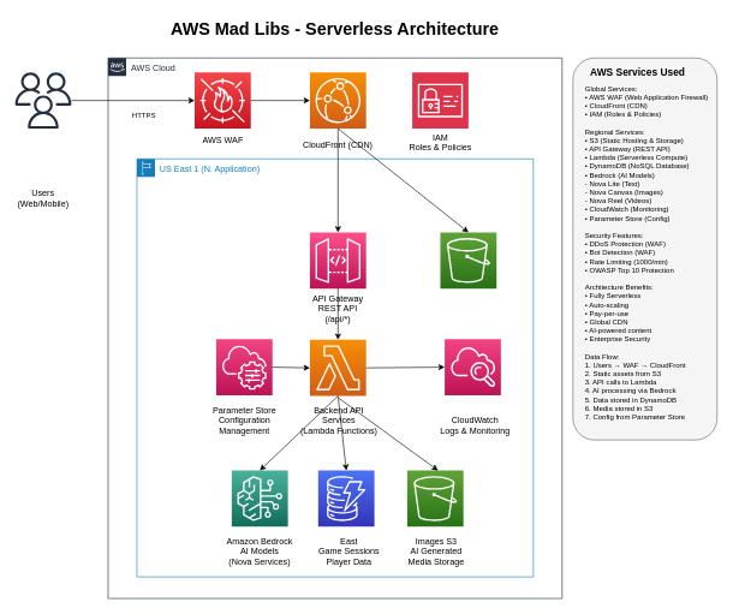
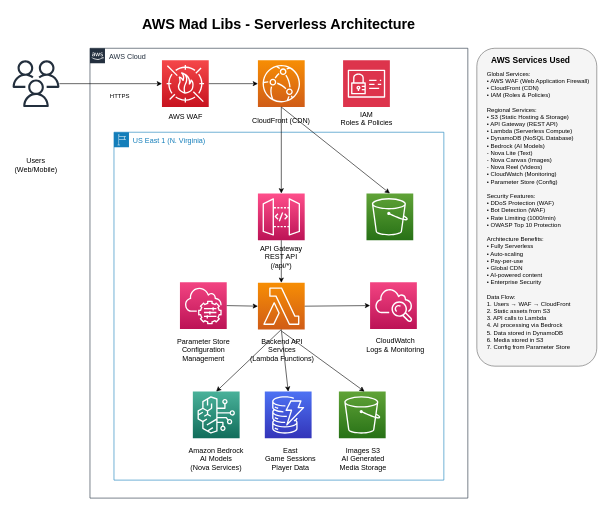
  <mxCell id="0" />
  <mxCell id="1" parent="0" />
  <mxCell id="2" value="AWS Mad Libs - Serverless Architecture" style="text;html=1;strokeColor=none;fillColor=none;align=center;verticalAlign=middle;whiteSpace=wrap;rounded=0;fontSize=24;fontStyle=1;" parent="1" vertex="1"><mxGeometry x="224" y="20" width="480" height="40" as="geometry" /></mxCell>
  <mxCell id="3" value="AWS Cloud" style="points=[[0,0],[0.25,0],[0.5,0],[0.75,0],[1,0],[1,0.25],[1,0.5],[1,0.75],[1,1],[0.75,1],[0.5,1],[0.25,1],[0,1],[0,0.75],[0,0.5],[0,0.25]];outlineConnect=0;gradientColor=none;html=1;whiteSpace=wrap;fontSize=12;fontStyle=0;container=1;pointerEvents=0;collapsible=0;recursiveResize=0;shape=mxgraph.aws4.group;grIcon=mxgraph.aws4.group_aws_cloud_alt;strokeColor=#232F3E;fillColor=none;verticalAlign=top;align=left;spacingLeft=30;fontColor=#232F3E;dashed=0;" parent="1" vertex="1"><mxGeometry x="149" y="80" width="630" height="750" as="geometry" /></mxCell>
- <mxCell id="4" value="US East 1 (N. Application)" style="points=[[0,0],[0.25,0],[0.5,0],[0.75,0],[1,0],[1,0.25],[1,0.5],[1,0.75],[1,1],[0.75,1],[0.5,1],[0.25,1],[0,1],[0,0.75],[0,0.5],[0,0.25]];outlineConnect=0;gradientColor=none;html=1;whiteSpace=wrap;fontSize=12;fontStyle=0;container=1;pointerEvents=0;collapsible=0;recursiveResize=0;shape=mxgraph.aws4.group;grIcon=mxgraph.aws4.group_region;strokeColor=#147EBA;fillColor=none;verticalAlign=top;align=left;spacingLeft=30;fontColor=#147EBA;dashed=0;" parent="3" vertex="1"><mxGeometry x="40" y="140" width="550" height="580" as="geometry" /></mxCell>
+ <mxCell id="4" value="US East 1 (N. Virginia)" style="points=[[0,0],[0.25,0],[0.5,0],[0.75,0],[1,0],[1,0.25],[1,0.5],[1,0.75],[1,1],[0.75,1],[0.5,1],[0.25,1],[0,1],[0,0.75],[0,0.5],[0,0.25]];outlineConnect=0;gradientColor=none;html=1;whiteSpace=wrap;fontSize=12;fontStyle=0;container=1;pointerEvents=0;collapsible=0;recursiveResize=0;shape=mxgraph.aws4.group;grIcon=mxgraph.aws4.group_region;strokeColor=#147EBA;fillColor=none;verticalAlign=top;align=left;spacingLeft=30;fontColor=#147EBA;dashed=0;" parent="3" vertex="1"><mxGeometry x="40" y="140" width="550" height="580" as="geometry" /></mxCell>
  <mxCell id="5" value="" style="sketch=0;points=[[0,0,0],[0.25,0,0],[0.5,0,0],[0.75,0,0],[1,0,0],[0,1,0],[0.25,1,0],[0.5,1,0],[0.75,1,0],[1,1,0],[0,0.25,0],[0,0.5,0],[0,0.75,0],[1,0.25,0],[1,0.5,0],[1,0.75,0]];outlineConnect=0;fontColor=#232F3E;gradientColor=#60A337;gradientDirection=north;fillColor=#277116;strokeColor=#ffffff;dashed=0;verticalLabelPosition=bottom;verticalAlign=top;align=center;html=1;fontSize=12;fontStyle=0;aspect=fixed;shape=mxgraph.aws4.resourceIcon;resIcon=mxgraph.aws4.s3;" parent="4" vertex="1"><mxGeometry x="421" y="102" width="78" height="78" as="geometry" /></mxCell>
  <mxCell id="6" value="" style="sketch=0;points=[[0,0,0],[0.25,0,0],[0.5,0,0],[0.75,0,0],[1,0,0],[0,1,0],[0.25,1,0],[0.5,1,0],[0.75,1,0],[1,1,0],[0,0.25,0],[0,0.5,0],[0,0.75,0],[1,0.25,0],[1,0.5,0],[1,0.75,0]];outlineConnect=0;fontColor=#232F3E;gradientColor=#FF4F8B;gradientDirection=north;fillColor=#BC1356;strokeColor=#ffffff;dashed=0;verticalLabelPosition=bottom;verticalAlign=top;align=center;html=1;fontSize=12;fontStyle=0;aspect=fixed;shape=mxgraph.aws4.resourceIcon;resIcon=mxgraph.aws4.api_gateway;" parent="4" vertex="1"><mxGeometry x="240" y="102" width="78" height="78" as="geometry" /></mxCell>
  <mxCell id="7" value="API Gateway&#10;REST API&#10;(/api/*)" style="text;html=1;strokeColor=none;fillColor=none;align=center;verticalAlign=middle;whiteSpace=wrap;rounded=0;" parent="4" vertex="1"><mxGeometry x="213" y="185" width="132" height="45" as="geometry" /></mxCell>
  <mxCell id="8" value="" style="sketch=0;points=[[0,0,0],[0.25,0,0],[0.5,0,0],[0.75,0,0],[1,0,0],[0,1,0],[0.25,1,0],[0.5,1,0],[0.75,1,0],[1,1,0],[0,0.25,0],[0,0.5,0],[0,0.75,0],[1,0.25,0],[1,0.5,0],[1,0.75,0]];outlineConnect=0;fontColor=#232F3E;gradientColor=#F78E04;gradientDirection=north;fillColor=#D05C17;strokeColor=#ffffff;dashed=0;verticalLabelPosition=bottom;verticalAlign=top;align=center;html=1;fontSize=12;fontStyle=0;aspect=fixed;shape=mxgraph.aws4.resourceIcon;resIcon=mxgraph.aws4.lambda;" parent="4" vertex="1"><mxGeometry x="240" y="251" width="78" height="78" as="geometry" /></mxCell>
  <mxCell id="9" value="" style="sketch=0;points=[[0,0,0],[0.25,0,0],[0.5,0,0],[0.75,0,0],[1,0,0],[0,1,0],[0.25,1,0],[0.5,1,0],[0.75,1,0],[1,1,0],[0,0.25,0],[0,0.5,0],[0,0.75,0],[1,0.25,0],[1,0.5,0],[1,0.75,0]];outlineConnect=0;fontColor=#232F3E;gradientColor=#4AB29A;gradientDirection=north;fillColor=#116D5B;strokeColor=#ffffff;dashed=0;verticalLabelPosition=bottom;verticalAlign=top;align=center;html=1;fontSize=12;fontStyle=0;aspect=fixed;shape=mxgraph.aws4.resourceIcon;resIcon=mxgraph.aws4.bedrock;" parent="4" vertex="1"><mxGeometry x="131.5" y="432.34" width="78" height="78" as="geometry" /></mxCell>
  <mxCell id="10" value="Amazon Bedrock&#10;AI Models&#10;(Nova Services)" style="text;html=1;strokeColor=none;fillColor=none;align=center;verticalAlign=middle;whiteSpace=wrap;rounded=0;" parent="4" vertex="1"><mxGeometry x="120" y="522.34" width="101" height="45" as="geometry" /></mxCell>
  <mxCell id="11" value="" style="sketch=0;points=[[0,0,0],[0.25,0,0],[0.5,0,0],[0.75,0,0],[1,0,0],[0,1,0],[0.25,1,0],[0.5,1,0],[0.75,1,0],[1,1,0],[0,0.25,0],[0,0.5,0],[0,0.75,0],[1,0.25,0],[1,0.5,0],[1,0.75,0]];outlineConnect=0;fontColor=#232F3E;gradientColor=#4D72F3;gradientDirection=north;fillColor=#3334B9;strokeColor=#ffffff;dashed=0;verticalLabelPosition=bottom;verticalAlign=top;align=center;html=1;fontSize=12;fontStyle=0;aspect=fixed;shape=mxgraph.aws4.resourceIcon;resIcon=mxgraph.aws4.dynamodb;" parent="4" vertex="1"><mxGeometry x="251.5" y="432.34" width="78" height="78" as="geometry" /></mxCell>
  <mxCell id="12" value="East&#10;Game Sessions&#10;Player Data" style="text;html=1;strokeColor=none;fillColor=none;align=center;verticalAlign=middle;whiteSpace=wrap;rounded=0;" parent="4" vertex="1"><mxGeometry x="224.5" y="522.34" width="139" height="45" as="geometry" /></mxCell>
  <mxCell id="13" value="" style="sketch=0;points=[[0,0,0],[0.25,0,0],[0.5,0,0],[0.75,0,0],[1,0,0],[0,1,0],[0.25,1,0],[0.5,1,0],[0.75,1,0],[1,1,0],[0,0.25,0],[0,0.5,0],[0,0.75,0],[1,0.25,0],[1,0.5,0],[1,0.75,0]];outlineConnect=0;fontColor=#232F3E;gradientColor=#60A337;gradientDirection=north;fillColor=#277116;strokeColor=#ffffff;dashed=0;verticalLabelPosition=bottom;verticalAlign=top;align=center;html=1;fontSize=12;fontStyle=0;aspect=fixed;shape=mxgraph.aws4.resourceIcon;resIcon=mxgraph.aws4.s3;" parent="4" vertex="1"><mxGeometry x="375" y="432.34" width="78" height="78" as="geometry" /></mxCell>
  <mxCell id="14" value="Images S3&#10;AI Generated&#10;Media Storage" style="text;html=1;strokeColor=none;fillColor=none;align=center;verticalAlign=middle;whiteSpace=wrap;rounded=0;" parent="4" vertex="1"><mxGeometry x="345.5" y="522.34" width="139" height="45" as="geometry" /></mxCell>
  <mxCell id="15" value="" style="sketch=0;points=[[0,0,0],[0.25,0,0],[0.5,0,0],[0.75,0,0],[1,0,0],[0,1,0],[0.25,1,0],[0.5,1,0],[0.75,1,0],[1,1,0],[0,0.25,0],[0,0.5,0],[0,0.75,0],[1,0.25,0],[1,0.5,0],[1,0.75,0]];outlineConnect=0;fontColor=#232F3E;gradientColor=#F34482;gradientDirection=north;fillColor=#BC1356;strokeColor=#ffffff;dashed=0;verticalLabelPosition=bottom;verticalAlign=top;align=center;html=1;fontSize=12;fontStyle=0;aspect=fixed;shape=mxgraph.aws4.resourceIcon;resIcon=mxgraph.aws4.cloudwatch;" parent="4" vertex="1"><mxGeometry x="427" y="250" width="78" height="78" as="geometry" /></mxCell>
- <mxCell id="16" value="CloudWatch&#10;Logs &amp; Monitoring" style="text;html=1;strokeColor=none;fillColor=none;align=center;verticalAlign=middle;whiteSpace=wrap;rounded=0;" parent="4" vertex="1"><mxGeometry x="410" y="355" width="119" height="30" as="geometry" /></mxCell>
+ <mxCell id="16" value="CloudWatch&#10;Logs &amp; Monitoring" style="text;html=1;strokeColor=none;fillColor=none;align=center;verticalAlign=middle;whiteSpace=wrap;rounded=0;" parent="4" vertex="1"><mxGeometry x="410" y="340" width="119" height="30" as="geometry" /></mxCell>
  <mxCell id="17" value="" style="sketch=0;points=[[0,0,0],[0.25,0,0],[0.5,0,0],[0.75,0,0],[1,0,0],[0,1,0],[0.25,1,0],[0.5,1,0],[0.75,1,0],[1,1,0],[0,0.25,0],[0,0.5,0],[0,0.75,0],[1,0.25,0],[1,0.5,0],[1,0.75,0]];outlineConnect=0;fontColor=#232F3E;gradientColor=#F34482;gradientDirection=north;fillColor=#BC1356;strokeColor=#ffffff;dashed=0;verticalLabelPosition=bottom;verticalAlign=top;align=center;html=1;fontSize=12;fontStyle=0;aspect=fixed;shape=mxgraph.aws4.resourceIcon;resIcon=mxgraph.aws4.systems_manager;" parent="4" vertex="1"><mxGeometry x="110" y="250" width="78" height="78" as="geometry" /></mxCell>
  <mxCell id="18" value="Parameter Store&#10;Configuration&#10;Management" style="text;html=1;strokeColor=none;fillColor=none;align=center;verticalAlign=middle;whiteSpace=wrap;rounded=0;" parent="4" vertex="1"><mxGeometry x="99.5" y="340" width="99" height="45" as="geometry" /></mxCell>
  <mxCell id="19" value="" style="endArrow=classic;html=1;rounded=0;exitX=0.5;exitY=1;exitDx=0;exitDy=0;entryX=0.5;entryY=0;entryDx=0;entryDy=0;exitPerimeter=0;entryPerimeter=0;" parent="4" source="6" target="8" edge="1"><mxGeometry width="50" height="50" relative="1" as="geometry"><mxPoint x="168.996" y="185.0" as="sourcePoint" /><mxPoint x="93" y="192.34" as="targetPoint" /></mxGeometry></mxCell>
  <mxCell id="20" value="" style="endArrow=classic;html=1;rounded=0;exitX=0.5;exitY=1;exitDx=0;exitDy=0;entryX=0.5;entryY=0;entryDx=0;entryDy=0;exitPerimeter=0;entryPerimeter=0;" parent="4" source="8" target="9" edge="1"><mxGeometry width="50" height="50" relative="1" as="geometry"><mxPoint x="153" y="332.34" as="sourcePoint" /><mxPoint x="198" y="442.34" as="targetPoint" /></mxGeometry></mxCell>
  <mxCell id="21" value="" style="endArrow=classic;html=1;rounded=0;exitX=0.5;exitY=1;exitDx=0;exitDy=0;entryX=0.5;entryY=0;entryDx=0;entryDy=0;exitPerimeter=0;entryPerimeter=0;" parent="4" source="8" target="11" edge="1"><mxGeometry width="50" height="50" relative="1" as="geometry"><mxPoint x="284.5" y="287.34" as="sourcePoint" /><mxPoint x="251.5" y="427.34" as="targetPoint" /></mxGeometry></mxCell>
  <mxCell id="22" value="" style="endArrow=classic;html=1;rounded=0;entryX=0.5;entryY=0;entryDx=0;entryDy=0;entryPerimeter=0;" parent="4" edge="1"><mxGeometry width="50" height="50" relative="1" as="geometry"><mxPoint x="280" y="332" as="sourcePoint" /><mxPoint x="417.75" y="432.34" as="targetPoint" /></mxGeometry></mxCell>
  <mxCell id="23" value="Backend API&#10;Services&#10;(Lambda Functions)" style="text;html=1;strokeColor=none;fillColor=none;align=center;verticalAlign=middle;whiteSpace=wrap;rounded=0;" parent="4" vertex="1"><mxGeometry x="214.5" y="340" width="131" height="45" as="geometry" /></mxCell>
  <mxCell id="24" value="" style="endArrow=classic;html=1;rounded=0;entryX=0;entryY=0.5;entryDx=0;entryDy=0;entryPerimeter=0;" parent="4" target="15" edge="1"><mxGeometry width="50" height="50" relative="1" as="geometry"><mxPoint x="318" y="290" as="sourcePoint" /><mxPoint x="455.75" y="390.34" as="targetPoint" /></mxGeometry></mxCell>
  <mxCell id="25" value="" style="endArrow=none;html=1;rounded=0;entryX=1;entryY=0.5;entryDx=0;entryDy=0;entryPerimeter=0;exitX=0;exitY=0.5;exitDx=0;exitDy=0;exitPerimeter=0;endFill=0;startArrow=classic;startFill=1;" parent="4" source="8" target="17" edge="1"><mxGeometry width="50" height="50" relative="1" as="geometry"><mxPoint x="318" y="329" as="sourcePoint" /><mxPoint x="534" y="432.34" as="targetPoint" /></mxGeometry></mxCell>
  <mxCell id="26" value="" style="sketch=0;points=[[0,0,0],[0.25,0,0],[0.5,0,0],[0.75,0,0],[1,0,0],[0,1,0],[0.25,1,0],[0.5,1,0],[0.75,1,0],[1,1,0],[0,0.25,0],[0,0.5,0],[0,0.75,0],[1,0.25,0],[1,0.5,0],[1,0.75,0]];outlineConnect=0;fontColor=#232F3E;gradientColor=#F54749;gradientDirection=north;fillColor=#C7131F;strokeColor=#ffffff;dashed=0;verticalLabelPosition=bottom;verticalAlign=top;align=center;html=1;fontSize=12;fontStyle=0;aspect=fixed;shape=mxgraph.aws4.resourceIcon;resIcon=mxgraph.aws4.waf;" parent="3" vertex="1"><mxGeometry x="120" y="20" width="78" height="78" as="geometry" /></mxCell>
  <mxCell id="27" value="AWS WAF" style="text;html=1;strokeColor=none;fillColor=none;align=center;verticalAlign=middle;whiteSpace=wrap;rounded=0;" parent="3" vertex="1"><mxGeometry x="98.5" y="98" width="121" height="32" as="geometry" /></mxCell>
  <mxCell id="28" value="" style="endArrow=classic;html=1;rounded=0;exitX=1;exitY=0.5;exitDx=0;exitDy=0;entryX=0;entryY=0.5;entryDx=0;entryDy=0;exitPerimeter=0;entryPerimeter=0;" parent="3" source="26" target="31" edge="1"><mxGeometry width="50" height="50" relative="1" as="geometry"><mxPoint x="200" y="80" as="sourcePoint" /><mxPoint x="280" y="80" as="targetPoint" /></mxGeometry></mxCell>
  <mxCell id="29" value="IAM&lt;br&gt;Roles &amp;amp; Policies&lt;div&gt;&lt;br/&gt;&lt;/div&gt;" style="text;html=1;strokeColor=none;fillColor=none;align=center;verticalAlign=middle;whiteSpace=wrap;rounded=0;" parent="3" vertex="1"><mxGeometry x="406.5" y="102" width="109" height="45" as="geometry" /></mxCell>
  <mxCell id="30" value="HTTPS" style="text;html=1;strokeColor=none;fillColor=none;align=center;verticalAlign=middle;whiteSpace=wrap;rounded=0;fontSize=10;" parent="3" vertex="1"><mxGeometry x="30" y="70" width="40" height="20" as="geometry" /></mxCell>
  <mxCell id="31" value="" style="sketch=0;points=[[0,0,0],[0.25,0,0],[0.5,0,0],[0.75,0,0],[1,0,0],[0,1,0],[0.25,1,0],[0.5,1,0],[0.75,1,0],[1,1,0],[0,0.25,0],[0,0.5,0],[0,0.75,0],[1,0.25,0],[1,0.5,0],[1,0.75,0]];outlineConnect=0;fontColor=#232F3E;gradientColor=#F78E04;gradientDirection=north;fillColor=#D05C17;strokeColor=#ffffff;dashed=0;verticalLabelPosition=bottom;verticalAlign=top;align=center;html=1;fontSize=12;fontStyle=0;aspect=fixed;shape=mxgraph.aws4.resourceIcon;resIcon=mxgraph.aws4.cloudfront;" parent="3" vertex="1"><mxGeometry x="280" y="20" width="78" height="78" as="geometry" /></mxCell>
  <mxCell id="32" value="" style="sketch=0;points=[[0,0,0],[0.25,0,0],[0.5,0,0],[0.75,0,0],[1,0,0],[0,1,0],[0.25,1,0],[0.5,1,0],[0.75,1,0],[1,1,0],[0,0.25,0],[0,0.5,0],[0,0.75,0],[1,0.25,0],[1,0.5,0],[1,0.75,0]];outlineConnect=0;fontColor=#232F3E;fillColor=#DD344C;strokeColor=#ffffff;dashed=0;verticalLabelPosition=bottom;verticalAlign=top;align=center;html=1;fontSize=12;fontStyle=0;aspect=fixed;shape=mxgraph.aws4.resourceIcon;resIcon=mxgraph.aws4.identity_and_access_management;" parent="3" vertex="1"><mxGeometry x="422" y="20" width="78" height="78" as="geometry" /></mxCell>
  <mxCell id="33" value="CloudFront (CDN)" style="text;html=1;strokeColor=none;fillColor=none;align=center;verticalAlign=middle;whiteSpace=wrap;rounded=0;" parent="3" vertex="1"><mxGeometry x="249" y="98" width="140" height="45" as="geometry" /></mxCell>
  <mxCell id="34" value="" style="sketch=0;outlineConnect=0;fontColor=#232F3E;gradientColor=none;fillColor=#232F3D;strokeColor=none;dashed=0;verticalLabelPosition=bottom;verticalAlign=top;align=center;html=1;fontSize=12;fontStyle=0;aspect=fixed;pointerEvents=1;shape=mxgraph.aws4.users;" parent="1" vertex="1"><mxGeometry x="20" y="100" width="78" height="78" as="geometry" /></mxCell>
  <mxCell id="35" value="Users&#10;(Web/Mobile)" style="text;html=1;strokeColor=none;fillColor=none;align=center;verticalAlign=middle;whiteSpace=wrap;rounded=0;" parent="1" vertex="1"><mxGeometry x="29" y="260" width="60" height="30" as="geometry" /></mxCell>
  <mxCell id="36" value="" style="endArrow=classic;html=1;rounded=0;exitX=1;exitY=0.5;exitDx=0;exitDy=0;entryX=0;entryY=0.5;entryDx=0;entryDy=0;entryPerimeter=0;" parent="1" source="34" edge="1" target="26"><mxGeometry width="50" height="50" relative="1" as="geometry"><mxPoint x="149" y="280" as="sourcePoint" /><mxPoint x="419" y="161" as="targetPoint" /></mxGeometry></mxCell>
  <mxCell id="37" value="" style="endArrow=classic;html=1;rounded=0;exitX=0.5;exitY=1;exitDx=0;exitDy=0;entryX=0.5;entryY=0;entryDx=0;entryDy=0;entryPerimeter=0;exitPerimeter=0;" parent="1" source="31" target="5" edge="1"><mxGeometry width="50" height="50" relative="1" as="geometry"><mxPoint x="449" y="280" as="sourcePoint" /><mxPoint x="499" y="230" as="targetPoint" /></mxGeometry></mxCell>
  <mxCell id="38" value="" style="endArrow=classic;html=1;rounded=0;exitX=0.5;exitY=1;exitDx=0;exitDy=0;entryX=0.5;entryY=0;entryDx=0;entryDy=0;" parent="1" source="31" target="6" edge="1"><mxGeometry width="50" height="50" relative="1" as="geometry"><mxPoint x="349" y="280" as="sourcePoint" /><mxPoint x="399" y="230" as="targetPoint" /></mxGeometry></mxCell>
  <mxCell id="39" value="" style="rounded=1;whiteSpace=wrap;html=1;fillColor=#f5f5f5;strokeColor=#666666;fontColor=#333333;" parent="1" vertex="1"><mxGeometry x="794" y="80" width="200" height="530" as="geometry" /></mxCell>
  <mxCell id="40" value="AWS Services Used" style="text;html=1;strokeColor=none;fillColor=none;align=center;verticalAlign=middle;whiteSpace=wrap;rounded=0;fontSize=14;fontStyle=1;" parent="1" vertex="1"><mxGeometry x="809" y="90" width="150" height="20" as="geometry" /></mxCell>
  <mxCell id="41" value="Global Services:&#10;• AWS WAF (Web Application Firewall)&#10;• CloudFront (CDN)&#10;• IAM (Roles &amp; Policies)&#10;&#10;Regional Services:&#10;• S3 (Static Hosting &amp; Storage)&#10;• API Gateway (REST API)&#10;• Lambda (Serverless Compute)&#10;• DynamoDB (NoSQL Database)&#10;• Bedrock (AI Models)&#10;  - Nova Lite (Text)&#10;  - Nova Canvas (Images)&#10;  - Nova Reel (Videos)&#10;• CloudWatch (Monitoring)&#10;• Parameter Store (Config)&#10;&#10;Security Features:&#10;• DDoS Protection (WAF)&#10;• Bot Detection (WAF)&#10;• Rate Limiting (1000/min)&#10;• OWASP Top 10 Protection&#10;&#10;Architecture Benefits:&#10;• Fully Serverless&#10;• Auto-scaling&#10;• Pay-per-use&#10;• Global CDN&#10;• AI-powered content&#10;• Enterprise Security&#10;&#10;Data Flow:&#10;1. Users → WAF → CloudFront&#10;2. Static assets from S3&#10;3. API calls to Lambda&#10;4. AI processing via Bedrock&#10;5. Data stored in DynamoDB&#10;6. Media stored in S3&#10;7. Config from Parameter Store" style="text;html=1;strokeColor=none;fillColor=none;align=left;verticalAlign=top;whiteSpace=wrap;rounded=0;fontSize=10;" parent="1" vertex="1"><mxGeometry x="809" y="110" width="180" height="400" as="geometry" /></mxCell>
